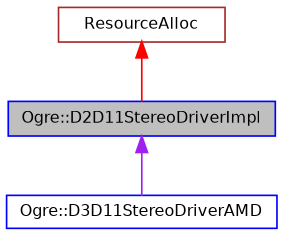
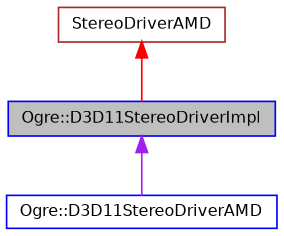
  digraph {
    node [color=blue fontname=Helvetica fontsize=10 shape=record]
    edge [dir=back fontname=Helvetica fontsize=10 labelfontname=Helvetica labelfontsize=10 style=solid]
-   n1 [fillcolor=grey75 fontcolor=black height=0.2 label="Ogre::D2D11StereoDriverImpl" style=filled width=0.4]
+   n1 [fillcolor=grey75 fontcolor=black height=0.2 label="Ogre::D3D11StereoDriverImpl" style=filled width=0.4]
    n2 [height=0.2 label="Ogre::D3D11StereoDriverAMD" width=0.4]
-   n3 [color=brown height=0.2 label=ResourceAlloc width=0.4]
+   n3 [color=brown height=0.2 label=StereoDriverAMD width=0.4]
    n1 -> n2 [color=purple]
    n3 -> n1 [color=red]
  }
